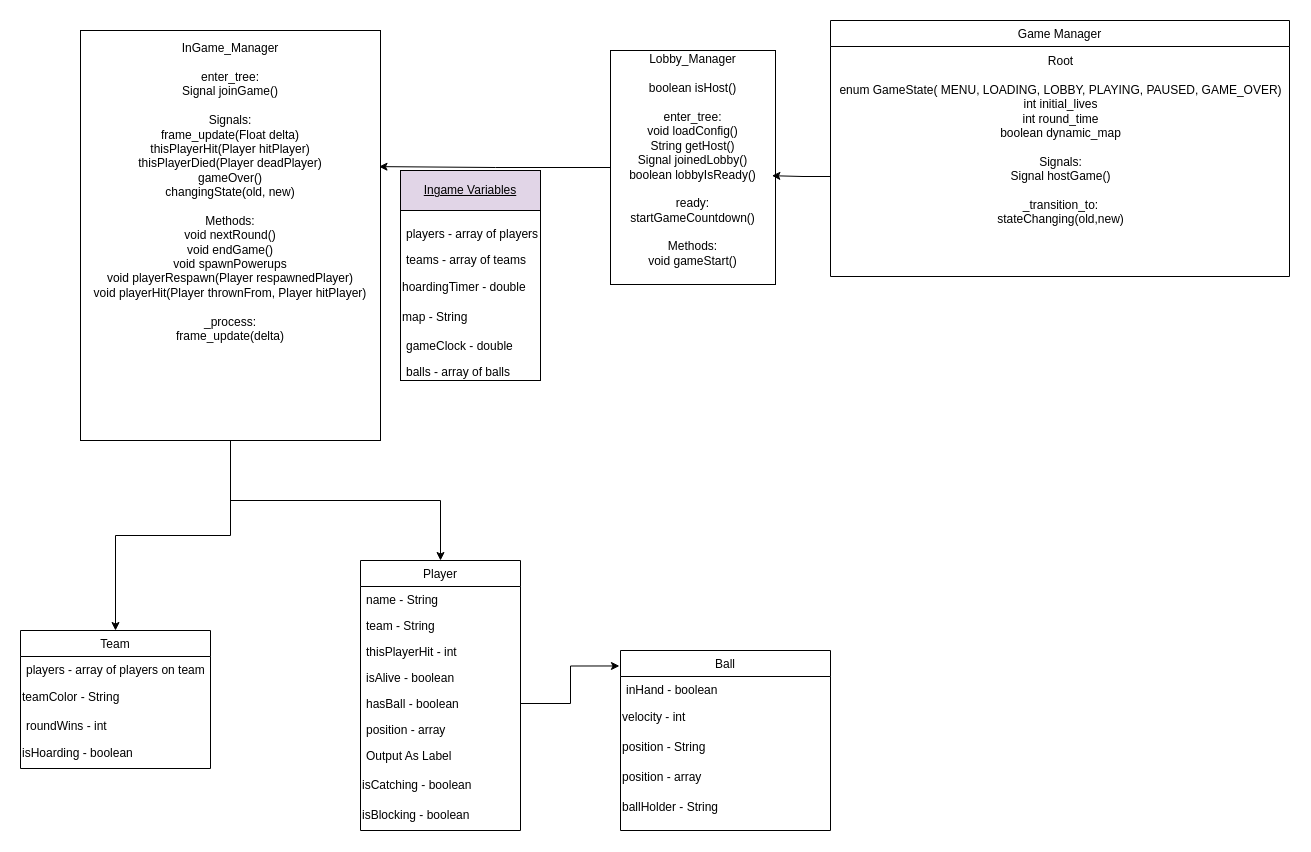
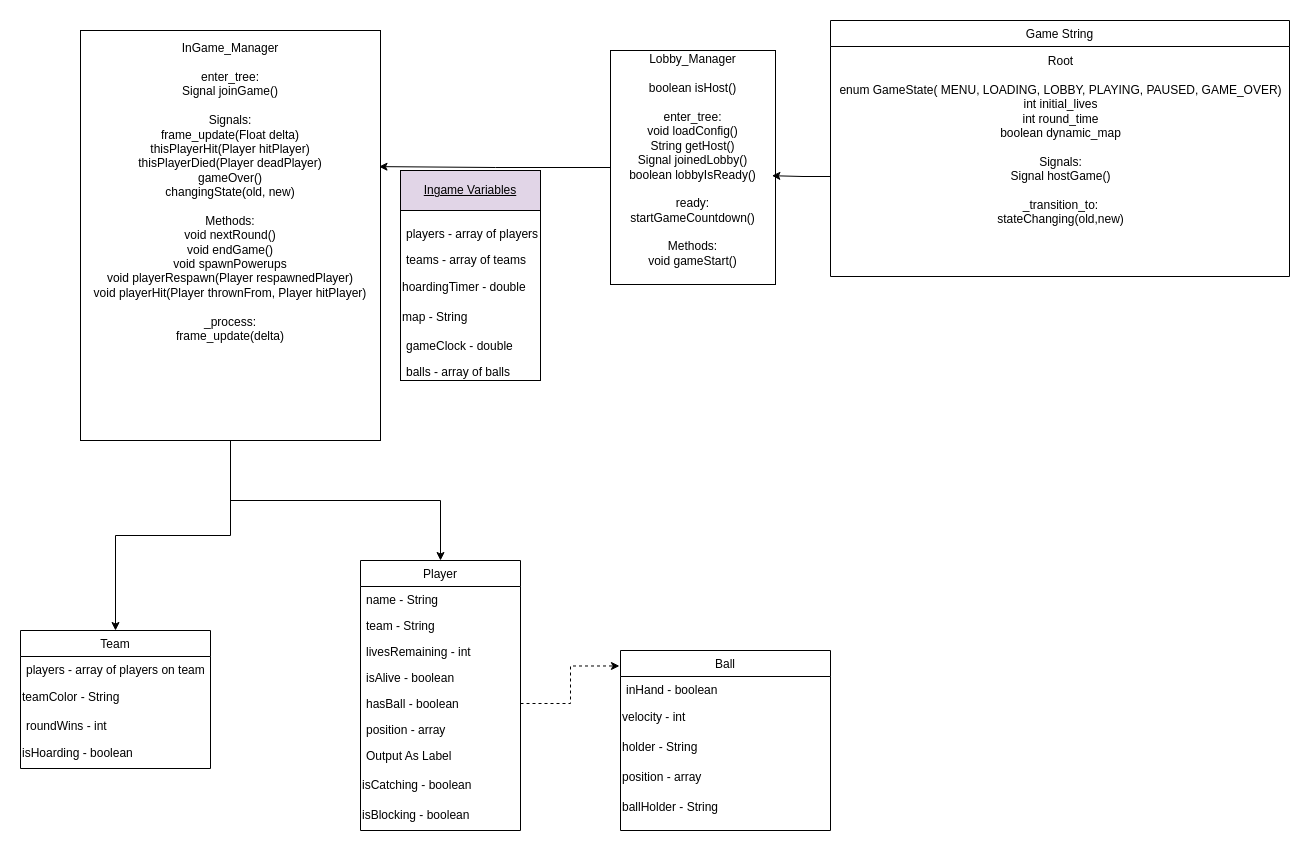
  <mxCell id="0" />
  <mxCell id="1" parent="0" />
  <mxCell id="2" value="" style="rounded=0;whiteSpace=wrap;html=1;" vertex="1" parent="1"><mxGeometry x="400" y="170" width="140" height="210" as="geometry" /></mxCell>
- <mxCell id="3" value="Game Manager" style="swimlane;fontStyle=0;align=center;verticalAlign=top;childLayout=stackLayout;horizontal=1;startSize=26;horizontalStack=0;resizeParent=1;resizeLast=0;collapsible=1;marginBottom=0;rounded=0;shadow=0;strokeWidth=1;" vertex="1" parent="1"><mxGeometry x="830" y="20" width="459" height="256" as="geometry"><mxRectangle x="230" y="140" width="160" height="26" as="alternateBounds" /></mxGeometry></mxCell>
+ <mxCell id="3" value="Game String" style="swimlane;fontStyle=0;align=center;verticalAlign=top;childLayout=stackLayout;horizontal=1;startSize=26;horizontalStack=0;resizeParent=1;resizeLast=0;collapsible=1;marginBottom=0;rounded=0;shadow=0;strokeWidth=1;" vertex="1" parent="1"><mxGeometry x="830" y="20" width="459" height="256" as="geometry"><mxRectangle x="230" y="140" width="160" height="26" as="alternateBounds" /></mxGeometry></mxCell>
  <mxCell id="4" value="Root" style="text;html=1;align=center;verticalAlign=middle;resizable=0;points=[];autosize=1;strokeColor=none;fillColor=none;" vertex="1" parent="3"><mxGeometry y="26" width="459" height="30" as="geometry" /></mxCell>
  <mxCell id="5" value="&lt;div&gt;enum GameState( MENU, LOADING, LOBBY, PLAYING, PAUSED, GAME_OVER)&lt;/div&gt;&lt;div&gt;int initial_lives&lt;/div&gt;&lt;div&gt;int round_time&lt;/div&gt;&lt;div&gt;boolean dynamic_map&lt;/div&gt;&lt;div&gt;&lt;br&gt;&lt;/div&gt;&lt;div&gt;Signals:&lt;/div&gt;&lt;div&gt;Signal hostGame()&lt;/div&gt;&lt;div&gt;&lt;br&gt;&lt;/div&gt;&lt;div&gt;_transition_to:&lt;/div&gt;&lt;div&gt;stateChanging(old,new)&lt;/div&gt;&lt;div&gt;&lt;br&gt;&lt;/div&gt;&lt;div&gt;&lt;br&gt;&lt;/div&gt;&lt;div&gt;&lt;br&gt;&lt;/div&gt;" style="text;html=1;align=center;verticalAlign=middle;resizable=0;points=[];autosize=1;strokeColor=none;fillColor=none;" vertex="1" parent="3"><mxGeometry y="56" width="459" height="200" as="geometry" /></mxCell>
  <mxCell id="6" value="Team" style="swimlane;fontStyle=0;align=center;verticalAlign=top;childLayout=stackLayout;horizontal=1;startSize=26;horizontalStack=0;resizeParent=1;resizeLast=0;collapsible=1;marginBottom=0;rounded=0;shadow=0;strokeWidth=1;" vertex="1" parent="1"><mxGeometry x="20" y="630" width="190" height="138" as="geometry"><mxRectangle x="130" y="380" width="160" height="26" as="alternateBounds" /></mxGeometry></mxCell>
  <mxCell id="7" value="players - array of players on team" style="text;align=left;verticalAlign=top;spacingLeft=4;spacingRight=4;overflow=hidden;rotatable=0;points=[[0,0.5],[1,0.5]];portConstraint=eastwest;" vertex="1" parent="6"><mxGeometry y="26" width="190" height="26" as="geometry" /></mxCell>
  <mxCell id="8" value="teamColor - String" style="text;html=1;align=left;verticalAlign=middle;whiteSpace=wrap;rounded=0;" vertex="1" parent="6"><mxGeometry y="52" width="190" height="30" as="geometry" /></mxCell>
  <mxCell id="9" value="roundWins - int" style="text;align=left;verticalAlign=top;spacingLeft=4;spacingRight=4;overflow=hidden;rotatable=0;points=[[0,0.5],[1,0.5]];portConstraint=eastwest;rounded=0;shadow=0;html=0;" vertex="1" parent="6"><mxGeometry y="82" width="190" height="26" as="geometry" /></mxCell>
  <mxCell id="10" value="isHoarding - boolean" style="text;html=1;align=left;verticalAlign=middle;whiteSpace=wrap;rounded=0;" vertex="1" parent="6"><mxGeometry y="108" width="190" height="30" as="geometry" /></mxCell>
  <mxCell id="11" value="Ball" style="swimlane;fontStyle=0;align=center;verticalAlign=top;childLayout=stackLayout;horizontal=1;startSize=26;horizontalStack=0;resizeParent=1;resizeLast=0;collapsible=1;marginBottom=0;rounded=0;shadow=0;strokeWidth=1;" vertex="1" parent="1"><mxGeometry x="620" y="650" width="210" height="180" as="geometry"><mxRectangle x="340" y="380" width="170" height="26" as="alternateBounds" /></mxGeometry></mxCell>
  <mxCell id="12" value="inHand - boolean" style="text;align=left;verticalAlign=top;spacingLeft=4;spacingRight=4;overflow=hidden;rotatable=0;points=[[0,0.5],[1,0.5]];portConstraint=eastwest;" vertex="1" parent="11"><mxGeometry y="26" width="210" height="26" as="geometry" /></mxCell>
  <mxCell id="13" value="velocity - int" style="text;html=1;align=left;verticalAlign=middle;whiteSpace=wrap;rounded=0;" vertex="1" parent="11"><mxGeometry y="52" width="210" height="30" as="geometry" /></mxCell>
- <mxCell id="14" value="position - String" style="text;html=1;align=left;verticalAlign=middle;whiteSpace=wrap;rounded=0;" vertex="1" parent="11"><mxGeometry y="82" width="210" height="30" as="geometry" /></mxCell>
+ <mxCell id="14" value="holder - String" style="text;html=1;align=left;verticalAlign=middle;whiteSpace=wrap;rounded=0;" vertex="1" parent="11"><mxGeometry y="82" width="210" height="30" as="geometry" /></mxCell>
  <mxCell id="15" value="position - array" style="text;html=1;align=left;verticalAlign=middle;whiteSpace=wrap;rounded=0;" vertex="1" parent="11"><mxGeometry y="112" width="210" height="30" as="geometry" /></mxCell>
  <mxCell id="16" value="ballHolder - String" style="text;html=1;align=left;verticalAlign=middle;whiteSpace=wrap;rounded=0;" vertex="1" parent="11"><mxGeometry y="142" width="210" height="30" as="geometry" /></mxCell>
  <mxCell id="17" value="Player" style="swimlane;fontStyle=0;align=center;verticalAlign=top;childLayout=stackLayout;horizontal=1;startSize=26;horizontalStack=0;resizeParent=1;resizeLast=0;collapsible=1;marginBottom=0;rounded=0;shadow=0;strokeWidth=1;" vertex="1" parent="1"><mxGeometry x="360" y="560" width="160" height="270" as="geometry"><mxRectangle x="550" y="140" width="160" height="26" as="alternateBounds" /></mxGeometry></mxCell>
  <mxCell id="18" value="name - String" style="text;align=left;verticalAlign=top;spacingLeft=4;spacingRight=4;overflow=hidden;rotatable=0;points=[[0,0.5],[1,0.5]];portConstraint=eastwest;" vertex="1" parent="17"><mxGeometry y="26" width="160" height="26" as="geometry" /></mxCell>
  <mxCell id="19" value="team - String" style="text;align=left;verticalAlign=top;spacingLeft=4;spacingRight=4;overflow=hidden;rotatable=0;points=[[0,0.5],[1,0.5]];portConstraint=eastwest;rounded=0;shadow=0;html=0;" vertex="1" parent="17"><mxGeometry y="52" width="160" height="26" as="geometry" /></mxCell>
- <mxCell id="20" value="thisPlayerHit - int" style="text;align=left;verticalAlign=top;spacingLeft=4;spacingRight=4;overflow=hidden;rotatable=0;points=[[0,0.5],[1,0.5]];portConstraint=eastwest;rounded=0;shadow=0;html=0;" vertex="1" parent="17"><mxGeometry y="78" width="160" height="26" as="geometry" /></mxCell>
+ <mxCell id="20" value="livesRemaining - int" style="text;align=left;verticalAlign=top;spacingLeft=4;spacingRight=4;overflow=hidden;rotatable=0;points=[[0,0.5],[1,0.5]];portConstraint=eastwest;rounded=0;shadow=0;html=0;" vertex="1" parent="17"><mxGeometry y="78" width="160" height="26" as="geometry" /></mxCell>
  <mxCell id="21" value="isAlive - boolean" style="text;align=left;verticalAlign=top;spacingLeft=4;spacingRight=4;overflow=hidden;rotatable=0;points=[[0,0.5],[1,0.5]];portConstraint=eastwest;rounded=0;shadow=0;html=0;" vertex="1" parent="17"><mxGeometry y="104" width="160" height="26" as="geometry" /></mxCell>
  <mxCell id="22" value="hasBall - boolean" style="text;align=left;verticalAlign=top;spacingLeft=4;spacingRight=4;overflow=hidden;rotatable=0;points=[[0,0.5],[1,0.5]];portConstraint=eastwest;rounded=0;shadow=0;html=0;" vertex="1" parent="17"><mxGeometry y="130" width="160" height="26" as="geometry" /></mxCell>
  <mxCell id="23" value="position - array" style="text;align=left;verticalAlign=top;spacingLeft=4;spacingRight=4;overflow=hidden;rotatable=0;points=[[0,0.5],[1,0.5]];portConstraint=eastwest;" vertex="1" parent="17"><mxGeometry y="156" width="160" height="26" as="geometry" /></mxCell>
  <mxCell id="24" value="Output As Label" style="text;align=left;verticalAlign=top;spacingLeft=4;spacingRight=4;overflow=hidden;rotatable=0;points=[[0,0.5],[1,0.5]];portConstraint=eastwest;" vertex="1" parent="17"><mxGeometry y="182" width="160" height="28" as="geometry" /></mxCell>
  <mxCell id="25" value="isCatching - boolean" style="text;html=1;align=left;verticalAlign=middle;whiteSpace=wrap;rounded=0;" vertex="1" parent="17"><mxGeometry y="210" width="160" height="30" as="geometry" /></mxCell>
  <mxCell id="26" value="isBlocking - boolean" style="text;html=1;align=left;verticalAlign=middle;whiteSpace=wrap;rounded=0;" vertex="1" parent="17"><mxGeometry y="240" width="160" height="30" as="geometry" /></mxCell>
- <mxCell id="27" style="edgeStyle=orthogonalEdgeStyle;rounded=0;orthogonalLoop=1;jettySize=auto;html=1;entryX=-0.005;entryY=0.086;entryDx=0;entryDy=0;entryPerimeter=0;" edge="1" parent="1" source="22" target="11"><mxGeometry relative="1" as="geometry" /></mxCell>
+ <mxCell id="27" style="edgeStyle=orthogonalEdgeStyle;rounded=0;orthogonalLoop=1;jettySize=auto;html=1;entryX=-0.005;entryY=0.086;entryDx=0;entryDy=0;entryPerimeter=0;dashed=1;" edge="1" parent="1" source="22" target="11"><mxGeometry relative="1" as="geometry" /></mxCell>
  <mxCell id="28" style="edgeStyle=orthogonalEdgeStyle;rounded=0;orthogonalLoop=1;jettySize=auto;html=1;exitX=0.5;exitY=1;exitDx=0;exitDy=0;entryX=0.5;entryY=0;entryDx=0;entryDy=0;" edge="1" parent="1" source="30" target="6"><mxGeometry relative="1" as="geometry" /></mxCell>
  <mxCell id="29" style="edgeStyle=orthogonalEdgeStyle;rounded=0;orthogonalLoop=1;jettySize=auto;html=1;entryX=0.5;entryY=0;entryDx=0;entryDy=0;" edge="1" parent="1" source="30" target="17"><mxGeometry relative="1" as="geometry" /></mxCell>
  <mxCell id="30" value="&lt;div&gt;InGame_Manager&lt;/div&gt;&lt;div&gt;&lt;br&gt;&lt;/div&gt;&lt;div&gt;enter_tree:&lt;br&gt;Signal joinGame()&lt;/div&gt;&lt;div&gt;&lt;br&gt;&lt;/div&gt;&lt;div&gt;Signals:&lt;/div&gt;&lt;div&gt;frame_update(Float delta)&lt;/div&gt;&lt;div&gt;thisPlayerHit(Player hitPlayer)&lt;/div&gt;&lt;div&gt;thisPlayerDied(Player deadPlayer)&lt;/div&gt;&lt;div&gt;gameOver()&lt;/div&gt;&lt;div&gt;changingState(old, new)&lt;/div&gt;&lt;div&gt;&lt;br&gt;&lt;/div&gt;&lt;div&gt;Methods:&lt;/div&gt;&lt;div&gt;void nextRound()&lt;/div&gt;&lt;div&gt;void endGame()&lt;/div&gt;&lt;div&gt;void spawnPowerups&lt;/div&gt;&lt;div&gt;void playerRespawn(Player respawnedPlayer)&lt;/div&gt;&lt;div&gt;void playerHit(Player thrownFrom, Player hitPlayer)&lt;/div&gt;&lt;div&gt;&lt;br&gt;&lt;/div&gt;&lt;div&gt;_process:&lt;/div&gt;&lt;div&gt;frame_update(delta)&lt;/div&gt;&lt;div&gt;&lt;br&gt;&lt;/div&gt;&lt;div&gt;&lt;br&gt;&lt;/div&gt;&lt;div&gt;&lt;br&gt;&lt;/div&gt;&lt;div&gt;&lt;br&gt;&lt;/div&gt;&lt;div&gt;&lt;br&gt;&lt;/div&gt;&lt;div&gt;&lt;br&gt;&lt;/div&gt;" style="rounded=0;whiteSpace=wrap;html=1;" vertex="1" parent="1"><mxGeometry x="80" y="30" width="300" height="410" as="geometry" /></mxCell>
  <mxCell id="31" value="&lt;div&gt;Lobby_Manager&lt;/div&gt;&lt;div&gt;&lt;br&gt;&lt;/div&gt;&lt;div&gt;boolean isHost()&lt;/div&gt;&lt;div&gt;&lt;br&gt;&lt;/div&gt;&lt;div&gt;enter_tree:&lt;/div&gt;&lt;div&gt;void loadConfig()&lt;/div&gt;&lt;div&gt;String getHost()&lt;/div&gt;&lt;div&gt;Signal joinedLobby()&lt;/div&gt;&lt;div&gt;boolean lobbyIsReady()&lt;/div&gt;&lt;div&gt;&lt;br&gt;&lt;/div&gt;&lt;div&gt;ready:&lt;br&gt;startGameCountdown()&lt;/div&gt;&lt;div&gt;&lt;br&gt;&lt;/div&gt;&lt;div&gt;Methods:&lt;br&gt;void gameStart()&lt;/div&gt;&lt;div&gt;&lt;br&gt;&lt;/div&gt;" style="rounded=0;whiteSpace=wrap;html=1;" vertex="1" parent="1"><mxGeometry x="610" y="50" width="165" height="234" as="geometry" /></mxCell>
  <mxCell id="32" value="&lt;u&gt;Ingame Variables&lt;/u&gt;" style="rounded=0;whiteSpace=wrap;html=1;fillColor=#e1d5e7;" vertex="1" parent="1"><mxGeometry x="400" y="170" width="140" height="40" as="geometry" /></mxCell>
  <mxCell id="33" value="players - array of players" style="text;align=left;verticalAlign=top;spacingLeft=4;spacingRight=4;overflow=hidden;rotatable=0;points=[[0,0.5],[1,0.5]];portConstraint=eastwest;" vertex="1" parent="1"><mxGeometry x="400" y="220" width="160" height="26" as="geometry" /></mxCell>
  <mxCell id="34" value="teams - array of teams" style="text;align=left;verticalAlign=top;spacingLeft=4;spacingRight=4;overflow=hidden;rotatable=0;points=[[0,0.5],[1,0.5]];portConstraint=eastwest;rounded=0;shadow=0;html=0;" vertex="1" parent="1"><mxGeometry x="400" y="246" width="160" height="26" as="geometry" /></mxCell>
  <mxCell id="35" value="balls - array of balls" style="text;align=left;verticalAlign=top;spacingLeft=4;spacingRight=4;overflow=hidden;rotatable=0;points=[[0,0.5],[1,0.5]];portConstraint=eastwest;" vertex="1" parent="1"><mxGeometry x="400" y="358" width="160" height="26" as="geometry" /></mxCell>
  <mxCell id="36" value="gameClock - double" style="text;align=left;verticalAlign=top;spacingLeft=4;spacingRight=4;overflow=hidden;rotatable=0;points=[[0,0.5],[1,0.5]];portConstraint=eastwest;rounded=0;shadow=0;html=0;" vertex="1" parent="1"><mxGeometry x="400" y="332" width="160" height="26" as="geometry" /></mxCell>
  <mxCell id="37" value="map - String" style="text;html=1;align=left;verticalAlign=middle;whiteSpace=wrap;rounded=0;" vertex="1" parent="1"><mxGeometry x="400" y="302" width="160" height="30" as="geometry" /></mxCell>
  <mxCell id="38" value="hoardingTimer - double" style="text;html=1;align=left;verticalAlign=middle;whiteSpace=wrap;rounded=0;" vertex="1" parent="1"><mxGeometry x="400" y="272" width="160" height="30" as="geometry" /></mxCell>
  <mxCell id="39" style="edgeStyle=orthogonalEdgeStyle;rounded=0;orthogonalLoop=1;jettySize=auto;html=1;entryX=0.995;entryY=0.332;entryDx=0;entryDy=0;entryPerimeter=0;" edge="1" parent="1" source="31" target="30"><mxGeometry relative="1" as="geometry" /></mxCell>
  <mxCell id="40" style="edgeStyle=orthogonalEdgeStyle;rounded=0;orthogonalLoop=1;jettySize=auto;html=1;entryX=0.978;entryY=0.535;entryDx=0;entryDy=0;entryPerimeter=0;" edge="1" parent="1" source="5" target="31"><mxGeometry relative="1" as="geometry" /></mxCell>
